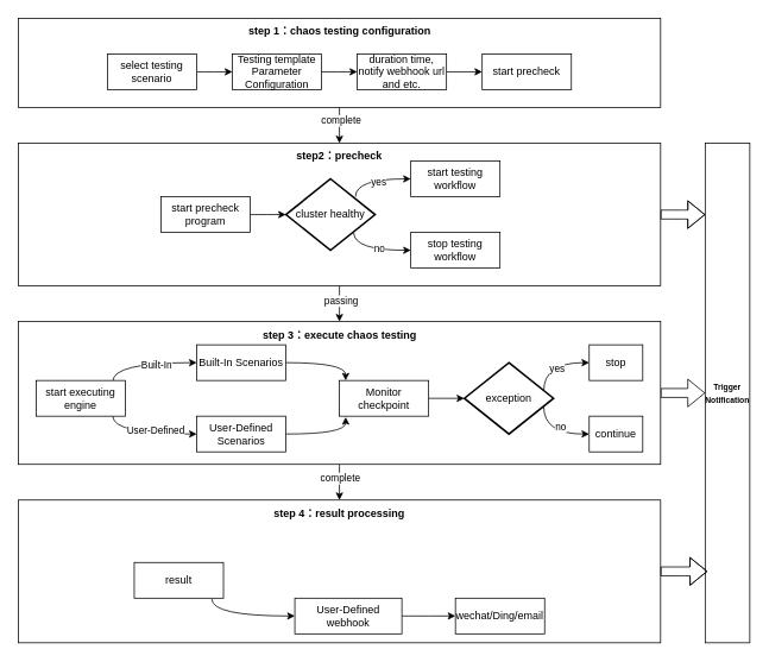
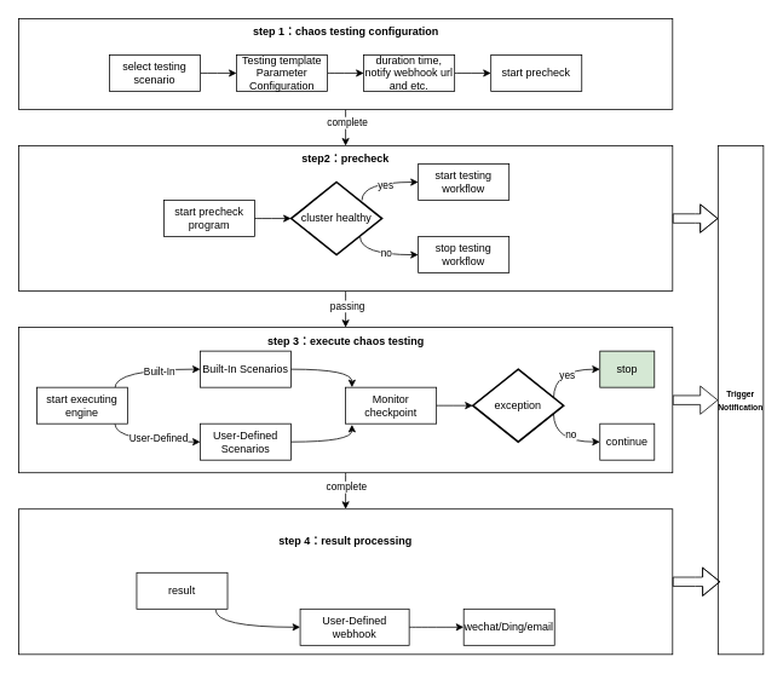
  <mxCell id="0" />
  <mxCell id="1" parent="0" />
  <mxCell id="2" value="" style="rounded=0;whiteSpace=wrap;html=1;" vertex="1" parent="1"><mxGeometry x="20" y="560" width="720" height="160" as="geometry" /></mxCell>
  <mxCell id="3" style="edgeStyle=orthogonalEdgeStyle;curved=1;rounded=0;orthogonalLoop=1;jettySize=auto;html=1;exitX=0.5;exitY=1;exitDx=0;exitDy=0;entryX=0.5;entryY=0;entryDx=0;entryDy=0;" edge="1" parent="1" source="5" target="9"><mxGeometry relative="1" as="geometry" /></mxCell>
  <mxCell id="4" value="passing" style="edgeLabel;html=1;align=center;verticalAlign=middle;resizable=0;points=[];" vertex="1" connectable="0" parent="3"><mxGeometry x="-0.2" y="1" relative="1" as="geometry"><mxPoint as="offset" /></mxGeometry></mxCell>
  <mxCell id="5" value="" style="rounded=0;whiteSpace=wrap;html=1;" vertex="1" parent="1"><mxGeometry x="20" y="160" width="720" height="160" as="geometry" /></mxCell>
  <mxCell id="6" style="edgeStyle=orthogonalEdgeStyle;curved=1;rounded=0;orthogonalLoop=1;jettySize=auto;html=1;exitX=0.5;exitY=1;exitDx=0;exitDy=0;entryX=0.5;entryY=0;entryDx=0;entryDy=0;" edge="1" parent="1" source="9" target="2"><mxGeometry relative="1" as="geometry" /></mxCell>
  <mxCell id="7" value="complete" style="edgeLabel;html=1;align=center;verticalAlign=middle;resizable=0;points=[];" vertex="1" connectable="0" parent="6"><mxGeometry x="-0.25" relative="1" as="geometry"><mxPoint as="offset" /></mxGeometry></mxCell>
  <mxCell id="8" style="edgeStyle=orthogonalEdgeStyle;shape=flexArrow;curved=1;rounded=0;orthogonalLoop=1;jettySize=auto;html=1;exitX=1;exitY=0.5;exitDx=0;exitDy=0;entryX=0;entryY=0.5;entryDx=0;entryDy=0;" edge="1" parent="1" source="9" target="56"><mxGeometry relative="1" as="geometry" /></mxCell>
  <mxCell id="9" value="" style="rounded=0;whiteSpace=wrap;html=1;" vertex="1" parent="1"><mxGeometry x="20" y="360" width="720" height="160" as="geometry" /></mxCell>
  <mxCell id="10" style="edgeStyle=orthogonalEdgeStyle;curved=1;rounded=0;orthogonalLoop=1;jettySize=auto;html=1;exitX=0.5;exitY=1;exitDx=0;exitDy=0;entryX=0.5;entryY=0;entryDx=0;entryDy=0;" edge="1" parent="1" source="12" target="5"><mxGeometry relative="1" as="geometry" /></mxCell>
  <mxCell id="11" value="complete" style="edgeLabel;html=1;align=center;verticalAlign=middle;resizable=0;points=[];" vertex="1" connectable="0" parent="10"><mxGeometry x="-0.3" y="1" relative="1" as="geometry"><mxPoint as="offset" /></mxGeometry></mxCell>
  <mxCell id="12" value="" style="rounded=0;whiteSpace=wrap;html=1;" vertex="1" parent="1"><mxGeometry x="20" y="20" width="720" height="100" as="geometry" /></mxCell>
  <mxCell id="13" style="edgeStyle=orthogonalEdgeStyle;curved=1;rounded=0;orthogonalLoop=1;jettySize=auto;html=1;exitX=1;exitY=0.5;exitDx=0;exitDy=0;entryX=0;entryY=0.5;entryDx=0;entryDy=0;" edge="1" parent="1" source="14" target="16"><mxGeometry relative="1" as="geometry" /></mxCell>
  <mxCell id="14" value="select testing scenario" style="rounded=0;whiteSpace=wrap;html=1;" vertex="1" parent="1"><mxGeometry x="120" y="60" width="100" height="40" as="geometry" /></mxCell>
  <mxCell id="15" style="edgeStyle=orthogonalEdgeStyle;curved=1;rounded=0;orthogonalLoop=1;jettySize=auto;html=1;exitX=1;exitY=0.5;exitDx=0;exitDy=0;entryX=0;entryY=0.5;entryDx=0;entryDy=0;" edge="1" parent="1" source="16" target="18"><mxGeometry relative="1" as="geometry" /></mxCell>
  <mxCell id="16" value="Testing template Parameter Configuration" style="rounded=0;whiteSpace=wrap;html=1;" vertex="1" parent="1"><mxGeometry x="260" y="60" width="100" height="40" as="geometry" /></mxCell>
  <mxCell id="17" style="edgeStyle=orthogonalEdgeStyle;curved=1;rounded=0;orthogonalLoop=1;jettySize=auto;html=1;exitX=1;exitY=0.5;exitDx=0;exitDy=0;entryX=0;entryY=0.5;entryDx=0;entryDy=0;" edge="1" parent="1" source="18" target="28"><mxGeometry relative="1" as="geometry" /></mxCell>
  <mxCell id="18" value="duration time, notify webhook url and etc." style="rounded=0;whiteSpace=wrap;html=1;" vertex="1" parent="1"><mxGeometry x="400" y="60" width="100" height="40" as="geometry" /></mxCell>
  <mxCell id="19" value="start precheck program" style="rounded=0;whiteSpace=wrap;html=1;" vertex="1" parent="1"><mxGeometry x="180" y="220" width="100" height="40" as="geometry" /></mxCell>
  <mxCell id="20" style="edgeStyle=orthogonalEdgeStyle;curved=1;rounded=0;orthogonalLoop=1;jettySize=auto;html=1;exitX=0.76;exitY=0.75;exitDx=0;exitDy=0;exitPerimeter=0;entryX=0;entryY=0.5;entryDx=0;entryDy=0;" edge="1" parent="1" source="24" target="26"><mxGeometry relative="1" as="geometry"><Array as="points"><mxPoint x="396" y="280" /></Array></mxGeometry></mxCell>
  <mxCell id="21" value="no" style="edgeLabel;html=1;align=center;verticalAlign=middle;resizable=0;points=[];" vertex="1" connectable="0" parent="20"><mxGeometry x="0.143" y="2" relative="1" as="geometry"><mxPoint as="offset" /></mxGeometry></mxCell>
  <mxCell id="22" style="edgeStyle=orthogonalEdgeStyle;curved=1;rounded=0;orthogonalLoop=1;jettySize=auto;html=1;exitX=0.78;exitY=0.25;exitDx=0;exitDy=0;exitPerimeter=0;entryX=0;entryY=0.5;entryDx=0;entryDy=0;" edge="1" parent="1" source="24" target="25"><mxGeometry relative="1" as="geometry"><Array as="points"><mxPoint x="398" y="200" /></Array></mxGeometry></mxCell>
  <mxCell id="23" value="yes" style="edgeLabel;html=1;align=center;verticalAlign=middle;resizable=0;points=[];" vertex="1" connectable="0" parent="22"><mxGeometry x="0.098" y="-3" relative="1" as="geometry"><mxPoint as="offset" /></mxGeometry></mxCell>
  <mxCell id="24" value="cluster healthy" style="strokeWidth=2;html=1;shape=mxgraph.flowchart.decision;whiteSpace=wrap;" vertex="1" parent="1"><mxGeometry x="320" y="200" width="100" height="80" as="geometry" /></mxCell>
  <mxCell id="25" value="start testing workflow" style="rounded=0;whiteSpace=wrap;html=1;" vertex="1" parent="1"><mxGeometry x="460" y="180" width="100" height="40" as="geometry" /></mxCell>
  <mxCell id="26" value="stop testing workflow" style="rounded=0;whiteSpace=wrap;html=1;" vertex="1" parent="1"><mxGeometry x="460" y="260" width="100" height="40" as="geometry" /></mxCell>
  <mxCell id="27" style="edgeStyle=orthogonalEdgeStyle;curved=1;rounded=0;orthogonalLoop=1;jettySize=auto;html=1;exitX=1;exitY=0.5;exitDx=0;exitDy=0;entryX=0;entryY=0.5;entryDx=0;entryDy=0;entryPerimeter=0;" edge="1" parent="1" source="19" target="24"><mxGeometry relative="1" as="geometry" /></mxCell>
  <mxCell id="28" value="start precheck" style="rounded=0;whiteSpace=wrap;html=1;" vertex="1" parent="1"><mxGeometry x="540" y="60" width="100" height="40" as="geometry" /></mxCell>
  <mxCell id="29" style="edgeStyle=orthogonalEdgeStyle;curved=1;rounded=0;orthogonalLoop=1;jettySize=auto;html=1;exitX=0.86;exitY=0.025;exitDx=0;exitDy=0;entryX=0;entryY=0.5;entryDx=0;entryDy=0;exitPerimeter=0;" edge="1" parent="1" source="33" target="34"><mxGeometry relative="1" as="geometry" /></mxCell>
  <mxCell id="30" value="Built-In" style="edgeLabel;html=1;align=center;verticalAlign=middle;resizable=0;points=[];" vertex="1" connectable="0" parent="29"><mxGeometry x="0.2" y="-2" relative="1" as="geometry"><mxPoint as="offset" /></mxGeometry></mxCell>
  <mxCell id="31" style="edgeStyle=orthogonalEdgeStyle;curved=1;rounded=0;orthogonalLoop=1;jettySize=auto;html=1;exitX=0.86;exitY=1;exitDx=0;exitDy=0;entryX=0;entryY=0.5;entryDx=0;entryDy=0;exitPerimeter=0;" edge="1" parent="1" source="33" target="35"><mxGeometry relative="1" as="geometry" /></mxCell>
  <mxCell id="32" value="User-Defined" style="edgeLabel;html=1;align=center;verticalAlign=middle;resizable=0;points=[];" vertex="1" connectable="0" parent="31"><mxGeometry x="0.175" y="5" relative="1" as="geometry"><mxPoint as="offset" /></mxGeometry></mxCell>
  <mxCell id="33" value="start executing engine" style="rounded=0;whiteSpace=wrap;html=1;" vertex="1" parent="1"><mxGeometry x="40" y="426" width="100" height="40" as="geometry" /></mxCell>
  <mxCell id="34" value="Built-In Scenarios" style="rounded=0;whiteSpace=wrap;html=1;" vertex="1" parent="1"><mxGeometry x="220" y="386" width="100" height="40" as="geometry" /></mxCell>
  <mxCell id="35" value="User-Defined Scenarios" style="rounded=0;whiteSpace=wrap;html=1;" vertex="1" parent="1"><mxGeometry x="220" y="466" width="100" height="40" as="geometry" /></mxCell>
  <mxCell id="36" value="Monitor checkpoint" style="rounded=0;whiteSpace=wrap;html=1;" vertex="1" parent="1"><mxGeometry x="380" y="426" width="100" height="40" as="geometry" /></mxCell>
  <mxCell id="37" style="edgeStyle=orthogonalEdgeStyle;curved=1;rounded=0;orthogonalLoop=1;jettySize=auto;html=1;exitX=1;exitY=0.5;exitDx=0;exitDy=0;entryX=0.07;entryY=0;entryDx=0;entryDy=0;entryPerimeter=0;" edge="1" parent="1" source="34" target="36"><mxGeometry relative="1" as="geometry" /></mxCell>
  <mxCell id="38" style="edgeStyle=orthogonalEdgeStyle;curved=1;rounded=0;orthogonalLoop=1;jettySize=auto;html=1;exitX=1;exitY=0.5;exitDx=0;exitDy=0;entryX=0.07;entryY=1.025;entryDx=0;entryDy=0;entryPerimeter=0;" edge="1" parent="1" source="35" target="36"><mxGeometry relative="1" as="geometry" /></mxCell>
  <mxCell id="39" style="edgeStyle=orthogonalEdgeStyle;curved=1;rounded=0;orthogonalLoop=1;jettySize=auto;html=1;exitX=0.89;exitY=0.4;exitDx=0;exitDy=0;exitPerimeter=0;entryX=0;entryY=0.5;entryDx=0;entryDy=0;" edge="1" parent="1" source="43" target="45"><mxGeometry relative="1" as="geometry"><Array as="points"><mxPoint x="609" y="406" /></Array></mxGeometry></mxCell>
  <mxCell id="40" value="yes" style="edgeLabel;html=1;align=center;verticalAlign=middle;resizable=0;points=[];" vertex="1" connectable="0" parent="39"><mxGeometry x="0.108" y="-6" relative="1" as="geometry"><mxPoint as="offset" /></mxGeometry></mxCell>
  <mxCell id="41" style="edgeStyle=orthogonalEdgeStyle;curved=1;rounded=0;orthogonalLoop=1;jettySize=auto;html=1;exitX=0.89;exitY=0.613;exitDx=0;exitDy=0;exitPerimeter=0;entryX=0;entryY=0.5;entryDx=0;entryDy=0;" edge="1" parent="1" source="43" target="46"><mxGeometry relative="1" as="geometry"><Array as="points"><mxPoint x="609" y="486" /></Array></mxGeometry></mxCell>
  <mxCell id="42" value="no" style="edgeLabel;html=1;align=center;verticalAlign=middle;resizable=0;points=[];" vertex="1" connectable="0" parent="41"><mxGeometry x="0.195" y="9" relative="1" as="geometry"><mxPoint as="offset" /></mxGeometry></mxCell>
  <mxCell id="43" value="exception" style="strokeWidth=2;html=1;shape=mxgraph.flowchart.decision;whiteSpace=wrap;" vertex="1" parent="1"><mxGeometry x="520" y="406" width="100" height="80" as="geometry" /></mxCell>
  <mxCell id="44" style="edgeStyle=orthogonalEdgeStyle;curved=1;rounded=0;orthogonalLoop=1;jettySize=auto;html=1;exitX=1;exitY=0.5;exitDx=0;exitDy=0;entryX=0;entryY=0.5;entryDx=0;entryDy=0;entryPerimeter=0;" edge="1" parent="1" source="36" target="43"><mxGeometry relative="1" as="geometry" /></mxCell>
- <mxCell id="45" value="stop" style="rounded=0;whiteSpace=wrap;html=1;" vertex="1" parent="1"><mxGeometry x="660" y="386" width="60" height="40" as="geometry" /></mxCell>
+ <mxCell id="45" value="stop" style="rounded=0;whiteSpace=wrap;html=1;fillColor=#d5e8d4;" vertex="1" parent="1"><mxGeometry x="660" y="386" width="60" height="40" as="geometry" /></mxCell>
  <mxCell id="46" value="continue" style="rounded=0;whiteSpace=wrap;html=1;" vertex="1" parent="1"><mxGeometry x="660" y="466" width="60" height="40" as="geometry" /></mxCell>
  <mxCell id="47" style="edgeStyle=orthogonalEdgeStyle;curved=1;rounded=0;orthogonalLoop=1;jettySize=auto;html=1;exitX=0.87;exitY=1.025;exitDx=0;exitDy=0;entryX=0;entryY=0.5;entryDx=0;entryDy=0;exitPerimeter=0;" edge="1" parent="1" source="48" target="50"><mxGeometry relative="1" as="geometry" /></mxCell>
  <mxCell id="48" value="result" style="rounded=0;whiteSpace=wrap;html=1;" vertex="1" parent="1"><mxGeometry x="150" y="630" width="100" height="40" as="geometry" /></mxCell>
  <mxCell id="49" style="edgeStyle=orthogonalEdgeStyle;curved=1;rounded=0;orthogonalLoop=1;jettySize=auto;html=1;exitX=1;exitY=0.5;exitDx=0;exitDy=0;" edge="1" parent="1" source="50" target="51"><mxGeometry relative="1" as="geometry" /></mxCell>
  <mxCell id="50" value="User-Defined webhook" style="rounded=0;whiteSpace=wrap;html=1;" vertex="1" parent="1"><mxGeometry x="330" y="670" width="120" height="40" as="geometry" /></mxCell>
  <mxCell id="51" value="wechat/Ding/email" style="rounded=0;whiteSpace=wrap;html=1;" vertex="1" parent="1"><mxGeometry x="510" y="670" width="100" height="40" as="geometry" /></mxCell>
  <mxCell id="52" value="&lt;b&gt;step 1：chaos testing configuration&lt;/b&gt;" style="text;html=1;align=center;verticalAlign=middle;whiteSpace=wrap;rounded=0;" vertex="1" parent="1"><mxGeometry x="262.5" y="20" width="235" height="30" as="geometry" /></mxCell>
  <mxCell id="53" value="&lt;b&gt;step2：precheck&lt;/b&gt;" style="text;html=1;align=center;verticalAlign=middle;whiteSpace=wrap;rounded=0;" vertex="1" parent="1"><mxGeometry x="295" y="160" width="170" height="30" as="geometry" /></mxCell>
  <mxCell id="54" value="&lt;b&gt;step 3：execute chaos testing&lt;/b&gt;" style="text;html=1;align=center;verticalAlign=middle;whiteSpace=wrap;rounded=0;" vertex="1" parent="1"><mxGeometry x="287.5" y="360" width="185" height="30" as="geometry" /></mxCell>
- <mxCell id="55" value="&lt;b&gt;step 4：result processing&lt;/b&gt;" style="text;html=1;align=center;verticalAlign=middle;whiteSpace=wrap;rounded=0;" vertex="1" parent="1"><mxGeometry x="295" y="560" width="170" height="30" as="geometry" /></mxCell>
+ <mxCell id="55" value="&lt;b&gt;step 4：result processing&lt;/b&gt;" style="text;html=1;align=center;verticalAlign=middle;whiteSpace=wrap;rounded=0;" vertex="1" parent="1"><mxGeometry x="295" y="580" width="170" height="30" as="geometry" /></mxCell>
  <mxCell id="56" value="&lt;b&gt;&lt;font style=&quot;font-size: 9px;&quot;&gt;Trigger Notification&lt;/font&gt;&lt;/b&gt;" style="rounded=0;whiteSpace=wrap;html=1;" vertex="1" parent="1"><mxGeometry x="790" y="160" width="50" height="560" as="geometry" /></mxCell>
  <mxCell id="57" style="edgeStyle=orthogonalEdgeStyle;shape=flexArrow;curved=1;rounded=0;orthogonalLoop=1;jettySize=auto;html=1;exitX=1;exitY=0.5;exitDx=0;exitDy=0;entryX=0.05;entryY=0.857;entryDx=0;entryDy=0;entryPerimeter=0;" edge="1" parent="1" source="2" target="56"><mxGeometry relative="1" as="geometry" /></mxCell>
  <mxCell id="58" style="edgeStyle=orthogonalEdgeStyle;shape=flexArrow;curved=1;rounded=0;orthogonalLoop=1;jettySize=auto;html=1;exitX=1;exitY=0.5;exitDx=0;exitDy=0;entryX=0;entryY=0.143;entryDx=0;entryDy=0;entryPerimeter=0;" edge="1" parent="1" source="5" target="56"><mxGeometry relative="1" as="geometry" /></mxCell>
